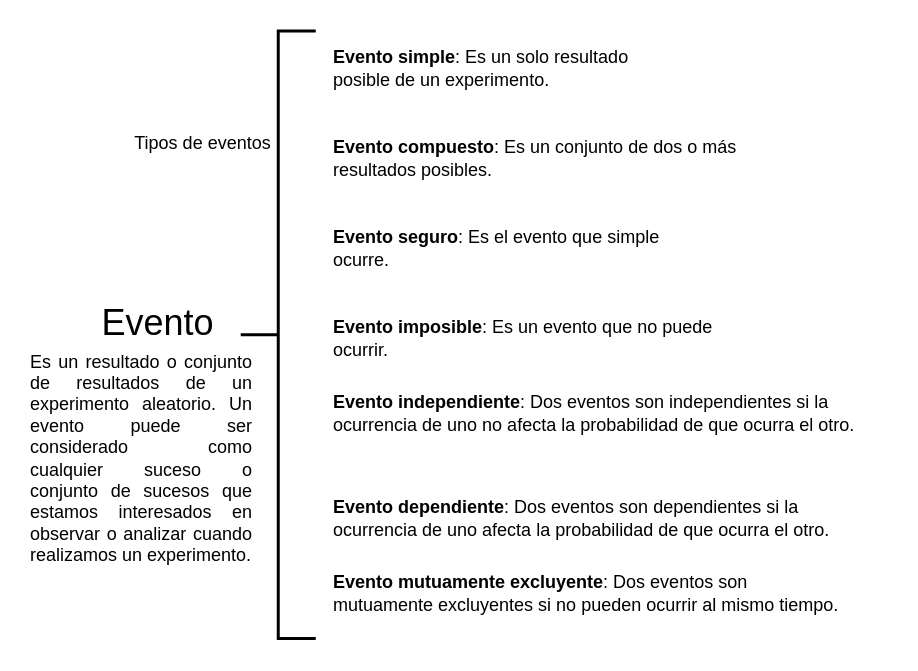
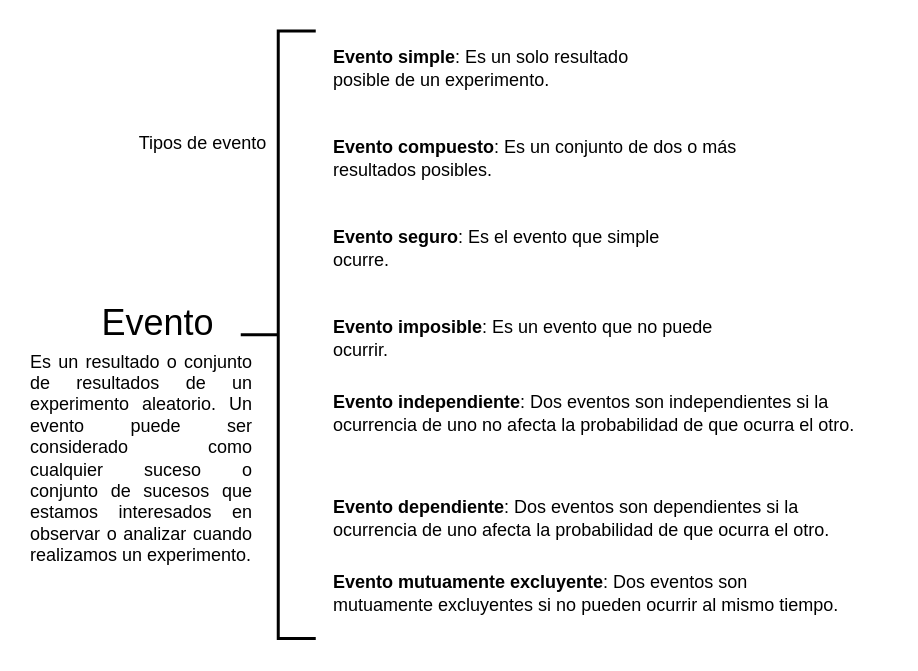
  <mxCell id="0" />
  <mxCell id="1" parent="0" />
  <mxCell id="2" value="&lt;font style=&quot;font-size: 24px;&quot;&gt;Evento&lt;/font&gt;" style="text;html=1;align=center;verticalAlign=middle;whiteSpace=wrap;rounded=0;" vertex="1" parent="1"><mxGeometry x="75" y="200" width="60" height="30" as="geometry" /></mxCell>
  <mxCell id="3" value="" style="strokeWidth=2;html=1;shape=mxgraph.flowchart.annotation_2;align=left;labelPosition=right;pointerEvents=1;" vertex="1" parent="1"><mxGeometry x="160" y="20" width="50" height="405" as="geometry" /></mxCell>
  <mxCell id="4" value="&lt;div style=&quot;text-align: justify;&quot;&gt;&lt;span style=&quot;background-color: initial;&quot;&gt;Es un resultado o conjunto de resultados de un experimento aleatorio. Un evento puede ser considerado como cualquier suceso o conjunto de sucesos que estamos interesados en observar o analizar cuando realizamos un experimento.&lt;/span&gt;&lt;/div&gt;" style="text;html=1;align=right;verticalAlign=middle;whiteSpace=wrap;rounded=0;" vertex="1" parent="1"><mxGeometry y="290" width="150" height="30" as="geometry" x="20" /></mxCell>
- <mxCell id="5" value="Tipos de eventos" style="text;html=1;align=center;verticalAlign=middle;whiteSpace=wrap;rounded=0;" vertex="1" parent="1"><mxGeometry x="80" y="80" width="110" height="30" as="geometry" /></mxCell>
+ <mxCell id="5" value="Tipos de evento" style="text;html=1;align=center;verticalAlign=middle;whiteSpace=wrap;rounded=0;" vertex="1" parent="1"><mxGeometry x="80" y="80" width="110" height="30" as="geometry" /></mxCell>
  <mxCell id="6" value="&lt;strong&gt;Evento simple&lt;/strong&gt;: Es un solo resultado posible de un experimento.&amp;nbsp;" style="text;html=1;align=left;verticalAlign=middle;whiteSpace=wrap;rounded=0;" vertex="1" parent="1"><mxGeometry x="220" y="30" width="240" height="30" as="geometry" /></mxCell>
  <mxCell id="7" value="&lt;strong&gt;Evento compuesto&lt;/strong&gt;: Es un conjunto de dos o más resultados posibles." style="text;html=1;align=left;verticalAlign=middle;whiteSpace=wrap;rounded=0;" vertex="1" parent="1"><mxGeometry x="220" y="90" width="290" height="30" as="geometry" /></mxCell>
  <mxCell id="8" value="&lt;strong&gt;Evento seguro&lt;/strong&gt;: Es el evento que simple ocurre." style="text;html=1;align=left;verticalAlign=middle;whiteSpace=wrap;rounded=0;" vertex="1" parent="1"><mxGeometry x="220" y="150" width="240" height="30" as="geometry" /></mxCell>
  <mxCell id="9" value="&lt;strong&gt;Evento imposible&lt;/strong&gt;: Es un evento que no puede ocurrir." style="text;html=1;align=left;verticalAlign=middle;whiteSpace=wrap;rounded=0;" vertex="1" parent="1"><mxGeometry x="220" y="210" width="270" height="30" as="geometry" /></mxCell>
  <mxCell id="10" value="&lt;strong&gt;Evento independiente&lt;/strong&gt;: Dos eventos son independientes si la ocurrencia de uno no afecta la probabilidad de que ocurra el otro.&amp;nbsp;" style="text;html=1;align=left;verticalAlign=middle;whiteSpace=wrap;rounded=0;" vertex="1" parent="1"><mxGeometry x="220" y="260" width="370" height="30" as="geometry" /></mxCell>
  <mxCell id="11" value="&lt;strong&gt;Evento dependiente&lt;/strong&gt;: Dos eventos son dependientes si la ocurrencia de uno afecta la probabilidad de que ocurra el otro.&amp;nbsp;" style="text;html=1;align=left;verticalAlign=middle;whiteSpace=wrap;rounded=0;" vertex="1" parent="1"><mxGeometry x="220" y="330" width="340" height="30" as="geometry" /></mxCell>
  <mxCell id="12" value="&lt;strong&gt;Evento mutuamente excluyente&lt;/strong&gt;: Dos eventos son mutuamente excluyentes si no pueden ocurrir al mismo tiempo." style="text;html=1;align=left;verticalAlign=middle;whiteSpace=wrap;rounded=0;" vertex="1" parent="1"><mxGeometry x="220" y="380" width="340" height="30" as="geometry" /></mxCell>
